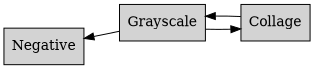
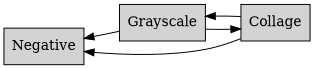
  digraph {
    rankdir=LR
    node [shape=record style=filled]
    n1 [label=" Negative"]
    n2 [label=" Grayscale"]
    n3 [label=" Collage"]
    n1 -> n2 [dir=back]
    n2 -> n3
    n2 -> n3 [dir=back]
+   n3 -> n1
  }
